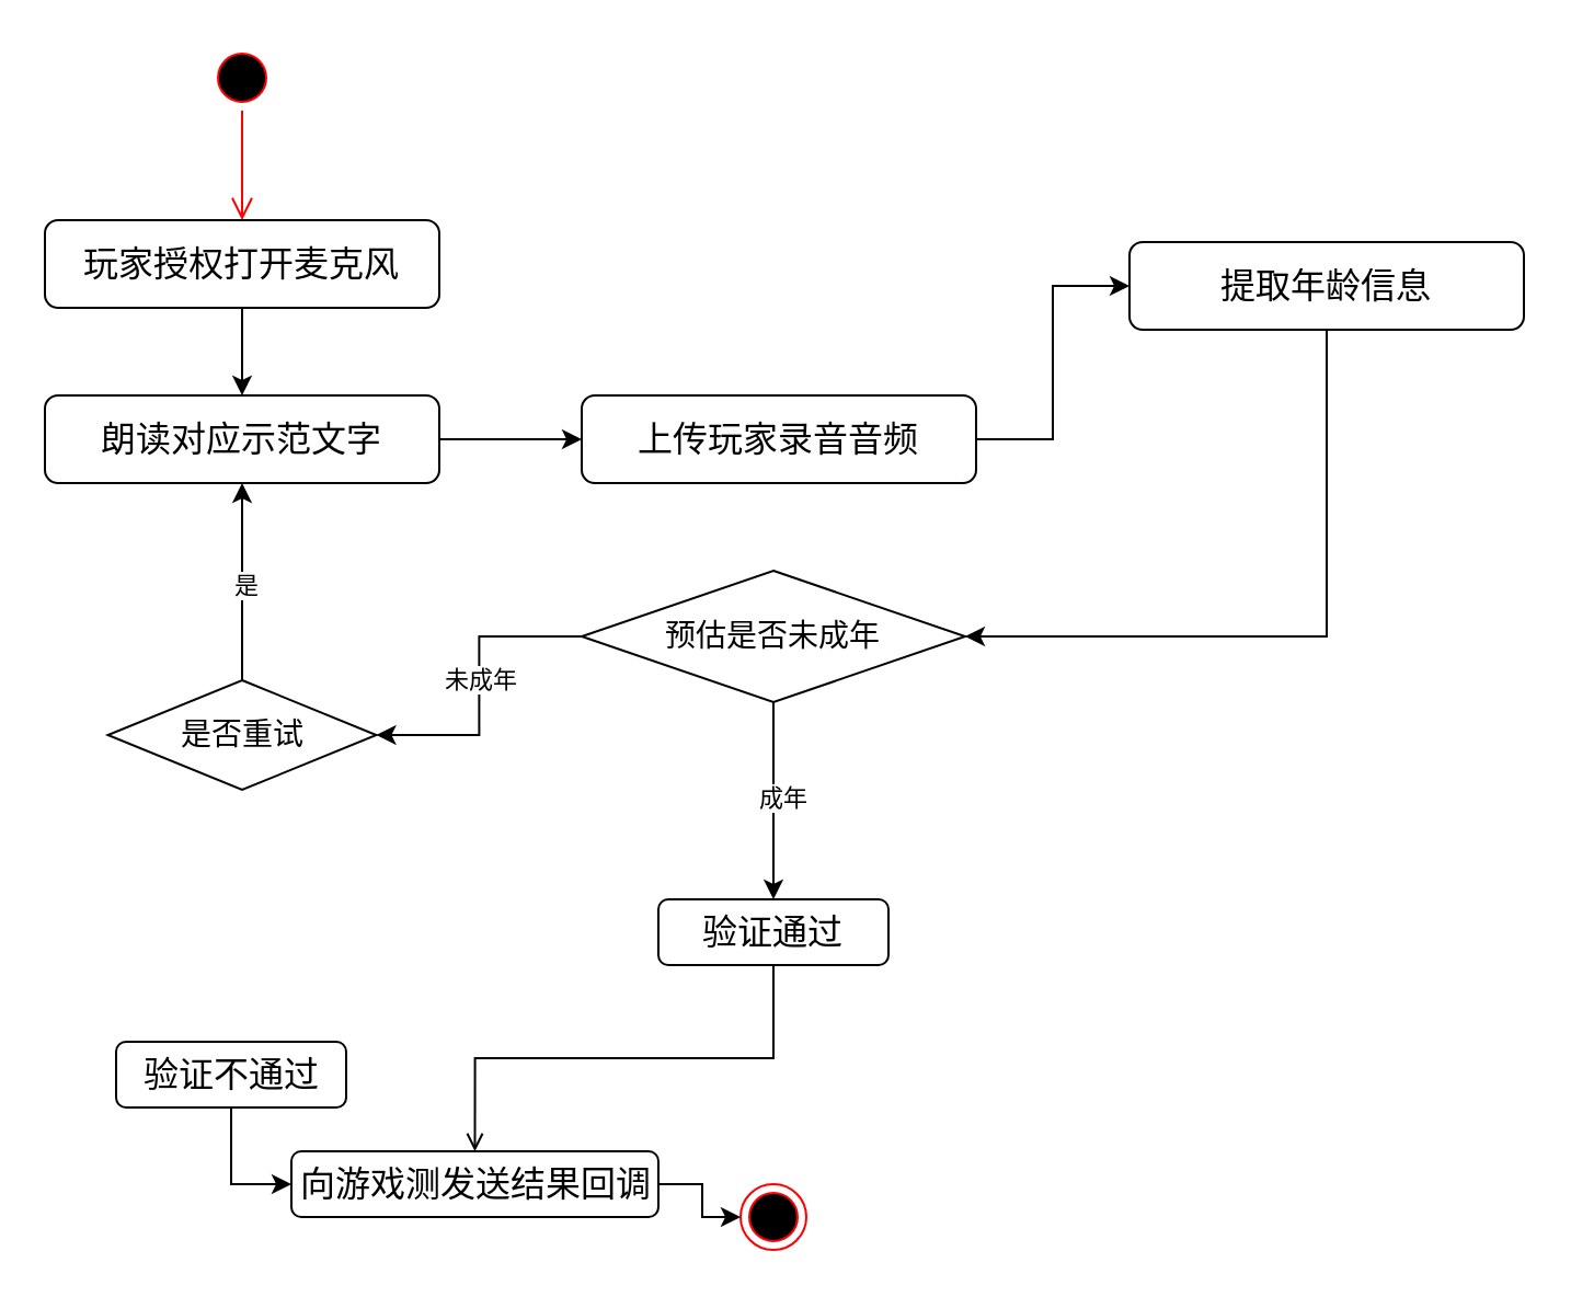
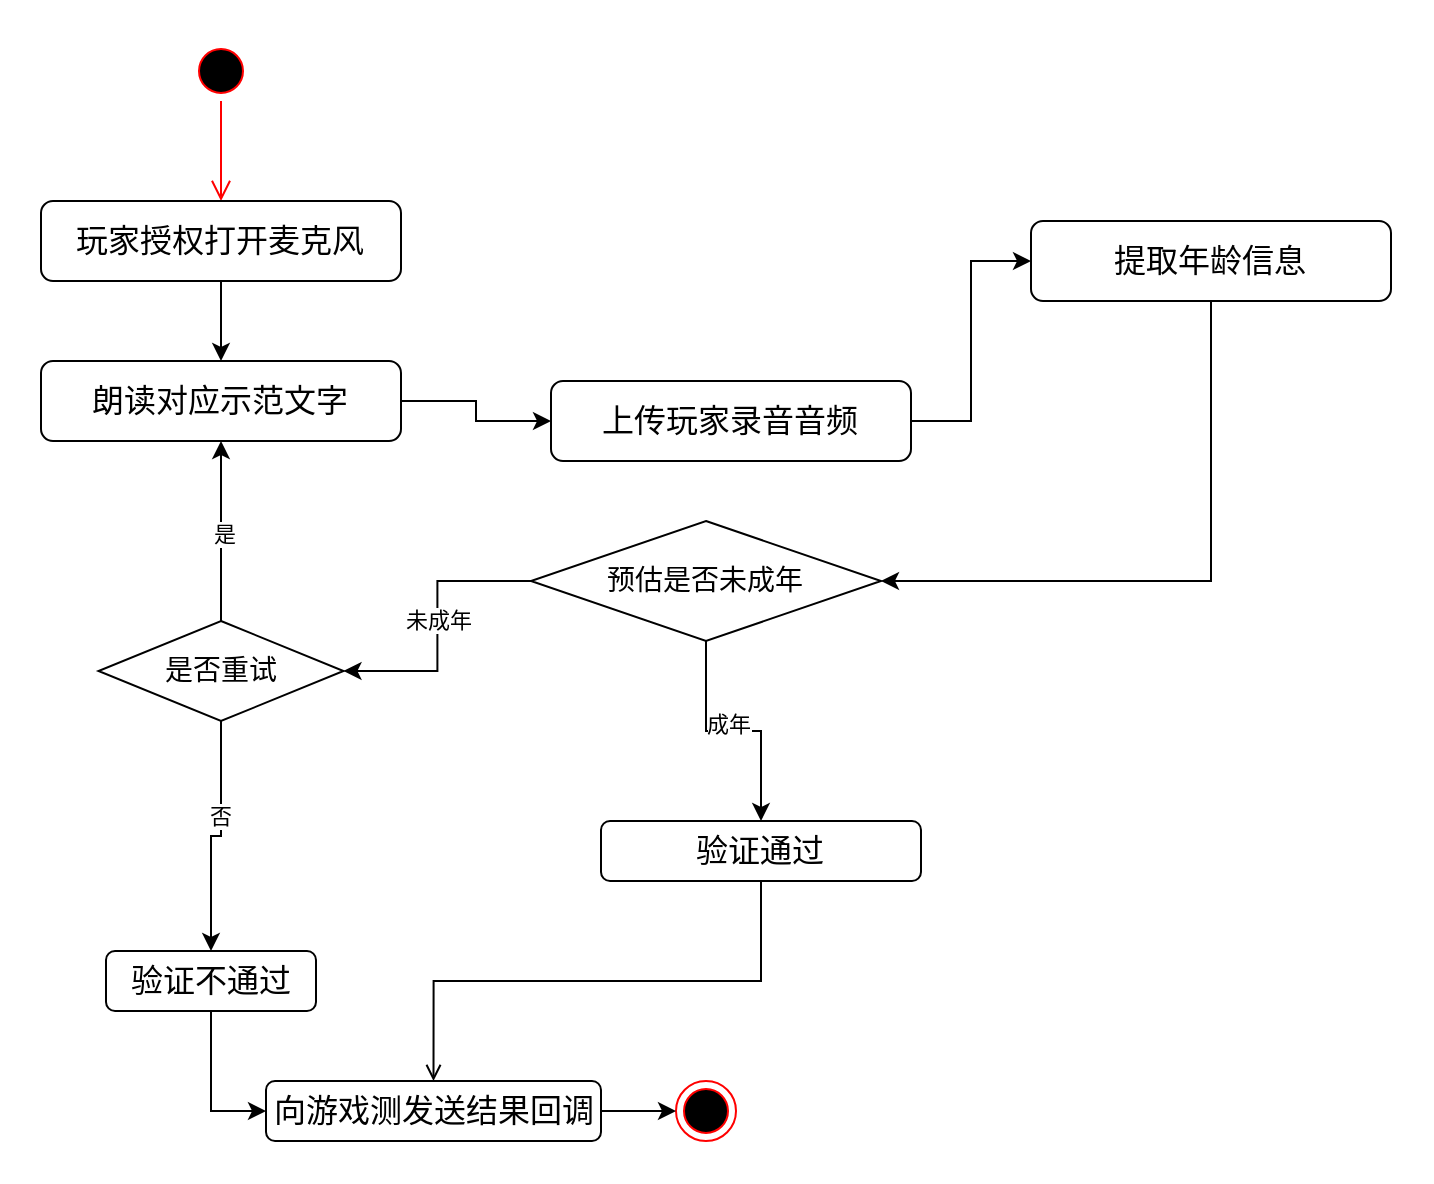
  <mxCell id="0" />
  <mxCell id="1" parent="0" />
  <mxCell id="2" value="" style="ellipse;html=1;shape=endState;fillColor=#000000;strokeColor=#ff0000;" parent="1" vertex="1"><mxGeometry x="337.5" y="540" width="30" height="30" as="geometry" /></mxCell>
  <mxCell id="3" value="" style="ellipse;html=1;shape=startState;fillColor=#000000;strokeColor=#ff0000;" parent="1" vertex="1"><mxGeometry x="95" y="20" width="30" height="30" as="geometry" /></mxCell>
  <mxCell id="4" value="" style="edgeStyle=orthogonalEdgeStyle;html=1;verticalAlign=bottom;endArrow=open;endSize=8;strokeColor=#ff0000;rounded=0;entryX=0.5;entryY=0;entryDx=0;entryDy=0;" parent="1" source="3" target="6" edge="1"><mxGeometry relative="1" as="geometry"><mxPoint x="110" y="110" as="targetPoint" /></mxGeometry></mxCell>
  <mxCell id="5" style="edgeStyle=orthogonalEdgeStyle;rounded=0;orthogonalLoop=1;jettySize=auto;html=1;" parent="1" source="6" target="8" edge="1"><mxGeometry relative="1" as="geometry" /></mxCell>
  <mxCell id="6" value="&lt;font style=&quot;font-size: 16px;&quot; face=&quot;Lucida Console&quot;&gt;玩家授权打开麦克风&lt;/font&gt;" style="rounded=1;whiteSpace=wrap;html=1;" parent="1" vertex="1"><mxGeometry x="20" y="100" width="180" height="40" as="geometry" /></mxCell>
  <mxCell id="7" style="edgeStyle=orthogonalEdgeStyle;rounded=0;orthogonalLoop=1;jettySize=auto;html=1;exitX=1;exitY=0.5;exitDx=0;exitDy=0;entryX=0;entryY=0.5;entryDx=0;entryDy=0;" parent="1" source="8" target="10" edge="1"><mxGeometry relative="1" as="geometry" /></mxCell>
  <mxCell id="8" value="&lt;font face=&quot;Lucida Console&quot; style=&quot;font-size: 16px;&quot;&gt;朗读对应示范文字&lt;/font&gt;" style="rounded=1;whiteSpace=wrap;html=1;" parent="1" vertex="1"><mxGeometry x="20" y="180" width="180" height="40" as="geometry" /></mxCell>
  <mxCell id="9" style="edgeStyle=orthogonalEdgeStyle;rounded=0;orthogonalLoop=1;jettySize=auto;html=1;exitX=1;exitY=0.5;exitDx=0;exitDy=0;entryX=0;entryY=0.5;entryDx=0;entryDy=0;" parent="1" source="10" target="12" edge="1"><mxGeometry relative="1" as="geometry" /></mxCell>
- <mxCell id="10" value="&lt;font face=&quot;Lucida Console&quot; style=&quot;font-size: 16px;&quot;&gt;上传玩家录音音频&lt;/font&gt;" style="rounded=1;whiteSpace=wrap;html=1;" parent="1" vertex="1"><mxGeometry x="265" y="180" width="180" height="40" as="geometry" /></mxCell>
+ <mxCell id="10" value="&lt;font face=&quot;Lucida Console&quot; style=&quot;font-size: 16px;&quot;&gt;上传玩家录音音频&lt;/font&gt;" style="rounded=1;whiteSpace=wrap;html=1;" parent="1" vertex="1"><mxGeometry x="275" y="190" width="180" height="40" as="geometry" /></mxCell>
  <mxCell id="11" style="edgeStyle=orthogonalEdgeStyle;rounded=0;orthogonalLoop=1;jettySize=auto;html=1;exitX=0.5;exitY=1;exitDx=0;exitDy=0;entryX=1;entryY=0.5;entryDx=0;entryDy=0;" parent="1" source="12" target="17" edge="1"><mxGeometry relative="1" as="geometry"><mxPoint x="605" y="270" as="targetPoint" /><Array as="points"><mxPoint x="605" y="290" /></Array></mxGeometry></mxCell>
  <mxCell id="12" value="&lt;font size=&quot;3&quot; face=&quot;Lucida Console&quot;&gt;提取年龄信息&lt;/font&gt;" style="rounded=1;whiteSpace=wrap;html=1;" parent="1" vertex="1"><mxGeometry x="515" y="110" width="180" height="40" as="geometry" /></mxCell>
  <mxCell id="13" style="edgeStyle=orthogonalEdgeStyle;rounded=0;orthogonalLoop=1;jettySize=auto;html=1;exitX=0;exitY=0.5;exitDx=0;exitDy=0;entryX=1;entryY=0.5;entryDx=0;entryDy=0;" parent="1" source="17" target="24" edge="1"><mxGeometry relative="1" as="geometry" /></mxCell>
  <mxCell id="14" value="未成年" style="edgeLabel;html=1;align=center;verticalAlign=middle;resizable=0;points=[];" parent="13" vertex="1" connectable="0"><mxGeometry x="-0.044" y="-1" relative="1" as="geometry"><mxPoint x="1" as="offset" /></mxGeometry></mxCell>
  <mxCell id="15" style="edgeStyle=orthogonalEdgeStyle;rounded=0;orthogonalLoop=1;jettySize=auto;html=1;exitX=0.5;exitY=1;exitDx=0;exitDy=0;" parent="1" source="17" target="19" edge="1"><mxGeometry relative="1" as="geometry" /></mxCell>
  <mxCell id="16" value="成年" style="edgeLabel;html=1;align=center;verticalAlign=middle;resizable=0;points=[];" parent="15" vertex="1" connectable="0"><mxGeometry x="-0.044" y="4" relative="1" as="geometry"><mxPoint as="offset" /></mxGeometry></mxCell>
  <mxCell id="17" value="&lt;span style=&quot;font-size: 14px;&quot;&gt;预估是否未成年&lt;/span&gt;" style="rhombus;whiteSpace=wrap;html=1;" parent="1" vertex="1"><mxGeometry x="265" y="260" width="175" height="60" as="geometry" /></mxCell>
  <mxCell id="18" style="edgeStyle=orthogonalEdgeStyle;rounded=0;orthogonalLoop=1;jettySize=auto;html=1;entryX=0.5;entryY=0;entryDx=0;entryDy=0;endArrow=open;" parent="1" source="19" target="28" edge="1"><mxGeometry relative="1" as="geometry" /></mxCell>
- <mxCell id="19" value="&lt;font size=&quot;3&quot; face=&quot;Lucida Console&quot;&gt;验证通过&lt;/font&gt;" style="rounded=1;whiteSpace=wrap;html=1;" parent="1" vertex="1"><mxGeometry x="300" y="410" width="105" height="30" as="geometry" /></mxCell>
+ <mxCell id="19" value="&lt;font size=&quot;3&quot; face=&quot;Lucida Console&quot;&gt;验证通过&lt;/font&gt;" style="rounded=1;whiteSpace=wrap;html=1;" parent="1" vertex="1"><mxGeometry x="300" y="410" width="160" height="30" as="geometry" /></mxCell>
  <mxCell id="20" style="edgeStyle=orthogonalEdgeStyle;rounded=0;orthogonalLoop=1;jettySize=auto;html=1;exitX=0.5;exitY=0;exitDx=0;exitDy=0;entryX=0.5;entryY=1;entryDx=0;entryDy=0;" parent="1" source="24" target="8" edge="1"><mxGeometry relative="1" as="geometry" /></mxCell>
  <mxCell id="21" value="是" style="edgeLabel;html=1;align=center;verticalAlign=middle;resizable=0;points=[];" parent="20" vertex="1" connectable="0"><mxGeometry x="-0.022" y="-1" relative="1" as="geometry"><mxPoint as="offset" /></mxGeometry></mxCell>
+ <mxCell id="22" style="edgeStyle=orthogonalEdgeStyle;rounded=0;orthogonalLoop=1;jettySize=auto;html=1;exitX=0.5;exitY=1;exitDx=0;exitDy=0;entryX=0.5;entryY=0;entryDx=0;entryDy=0;" parent="1" source="24" target="26" edge="1"><mxGeometry relative="1" as="geometry" /></mxCell>
+ <mxCell id="23" value="否" style="edgeLabel;html=1;align=center;verticalAlign=middle;resizable=0;points=[];" parent="22" vertex="1" connectable="0"><mxGeometry x="-0.222" y="-1" relative="1" as="geometry"><mxPoint as="offset" /></mxGeometry></mxCell>
  <mxCell id="24" value="&lt;span style=&quot;font-size: 14px;&quot;&gt;是否重试&lt;/span&gt;" style="rhombus;whiteSpace=wrap;html=1;" parent="1" vertex="1"><mxGeometry x="48.75" y="310" width="122.5" height="50" as="geometry" /></mxCell>
  <mxCell id="25" style="edgeStyle=orthogonalEdgeStyle;rounded=0;orthogonalLoop=1;jettySize=auto;html=1;exitX=0.5;exitY=1;exitDx=0;exitDy=0;entryX=0;entryY=0.5;entryDx=0;entryDy=0;" parent="1" source="26" target="28" edge="1"><mxGeometry relative="1" as="geometry" /></mxCell>
  <mxCell id="26" value="&lt;font size=&quot;3&quot; face=&quot;Lucida Console&quot;&gt;验证不通过&lt;/font&gt;" style="rounded=1;whiteSpace=wrap;html=1;" parent="1" vertex="1"><mxGeometry x="52.5" y="475" width="105" height="30" as="geometry" /></mxCell>
  <mxCell id="27" style="edgeStyle=orthogonalEdgeStyle;rounded=0;orthogonalLoop=1;jettySize=auto;html=1;exitX=1;exitY=0.5;exitDx=0;exitDy=0;entryX=0;entryY=0.5;entryDx=0;entryDy=0;" parent="1" source="28" target="2" edge="1"><mxGeometry relative="1" as="geometry" /></mxCell>
- <mxCell id="28" value="&lt;font size=&quot;3&quot; face=&quot;Lucida Console&quot;&gt;向游戏测发送结果回调&lt;/font&gt;" style="rounded=1;whiteSpace=wrap;html=1;" parent="1" vertex="1"><mxGeometry x="132.5" y="525" width="167.5" height="30" as="geometry" /></mxCell>
+ <mxCell id="28" value="&lt;font size=&quot;3&quot; face=&quot;Lucida Console&quot;&gt;向游戏测发送结果回调&lt;/font&gt;" style="rounded=1;whiteSpace=wrap;html=1;" parent="1" vertex="1"><mxGeometry x="132.5" y="540" width="167.5" height="30" as="geometry" /></mxCell>
